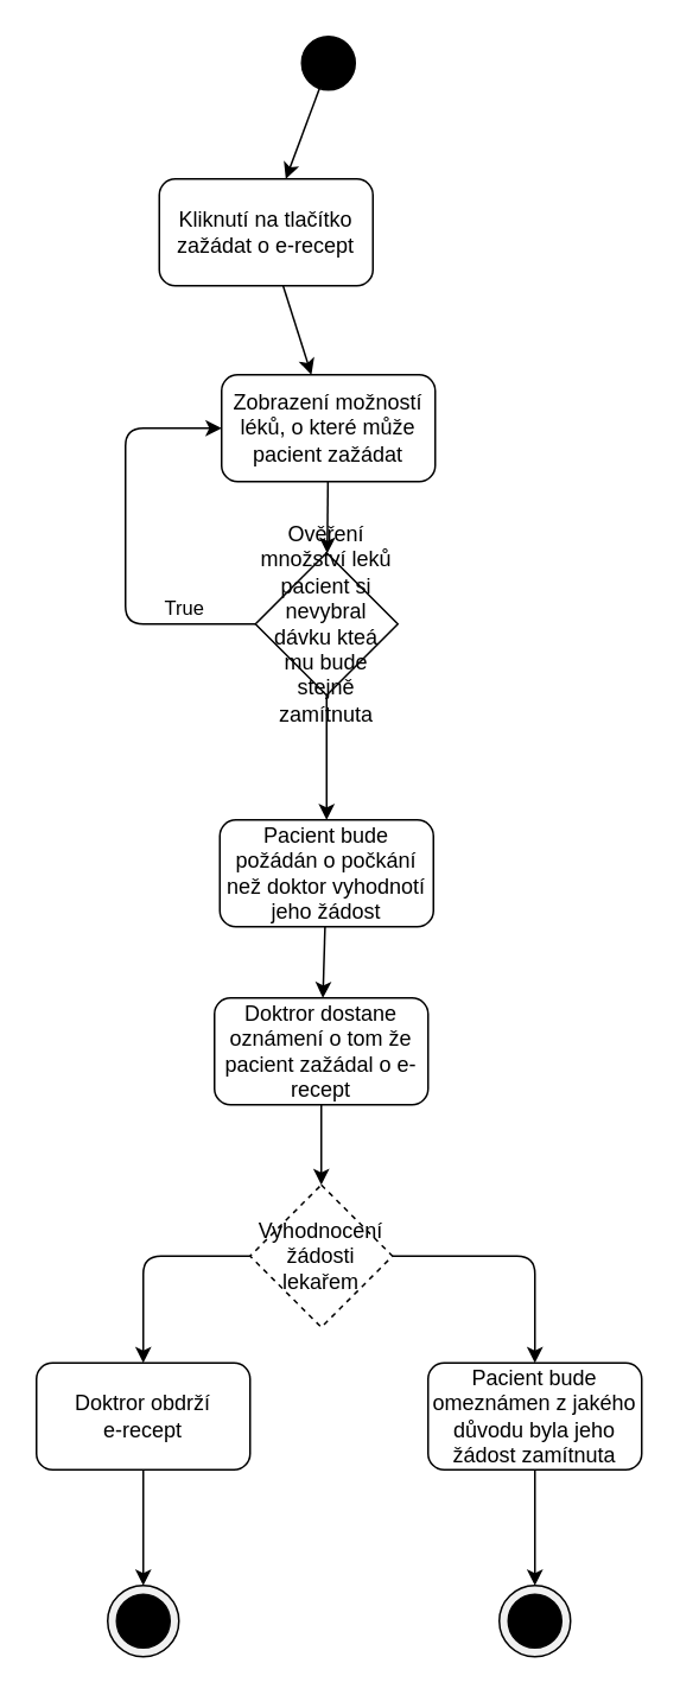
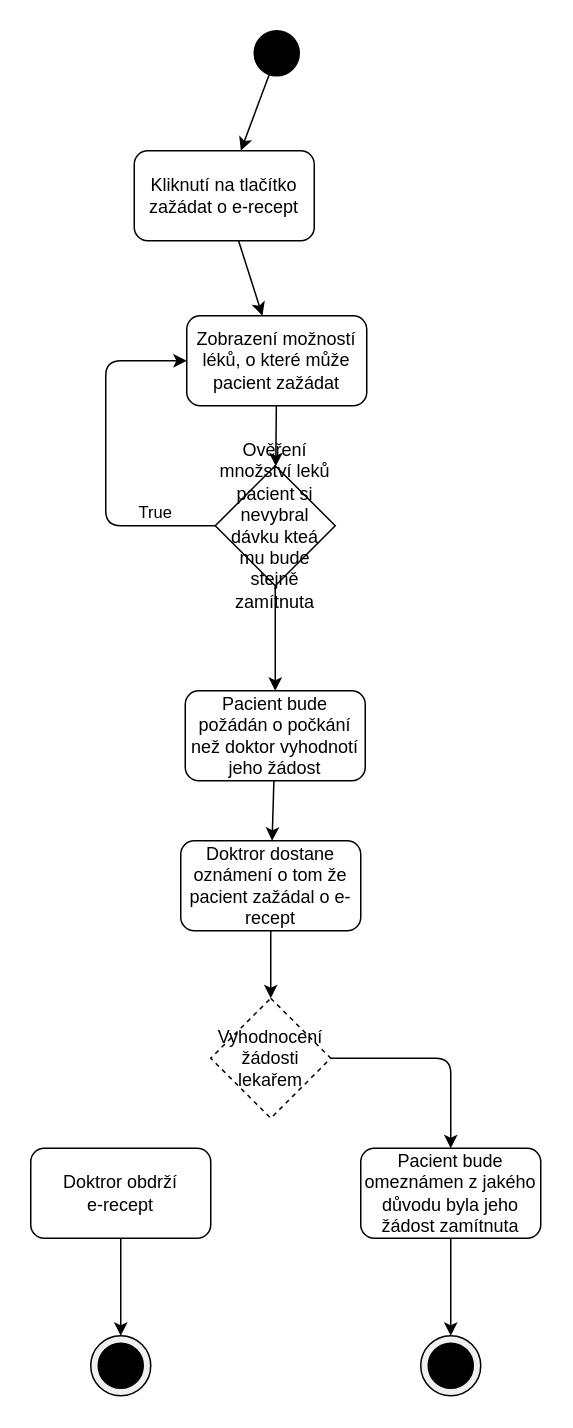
  <mxCell id="0" />
  <mxCell id="1" parent="0" />
  <mxCell id="2" value="" style="edgeStyle=none;html=1;" edge="1" parent="1" source="3" target="5"><mxGeometry relative="1" as="geometry" /></mxCell>
  <mxCell id="3" value="" style="ellipse;whiteSpace=wrap;html=1;aspect=fixed;fillColor=#000000;strokeColor=#000000;" vertex="1" parent="1"><mxGeometry x="169" y="20" width="30" height="30" as="geometry" /></mxCell>
  <mxCell id="4" value="" style="edgeStyle=none;html=1;" edge="1" parent="1" source="5" target="11"><mxGeometry relative="1" as="geometry" /></mxCell>
  <mxCell id="5" value="Kliknutí na tlačítko zažádat o e-recept" style="rounded=1;whiteSpace=wrap;html=1;" vertex="1" parent="1"><mxGeometry x="89" y="100" width="120" height="60" as="geometry" /></mxCell>
  <mxCell id="6" style="edgeStyle=none;html=1;exitX=0;exitY=0.5;exitDx=0;exitDy=0;entryX=0;entryY=0.5;entryDx=0;entryDy=0;" edge="1" parent="1" source="9" target="11"><mxGeometry relative="1" as="geometry"><Array as="points"><mxPoint x="70" y="350" /><mxPoint x="70" y="240" /></Array></mxGeometry></mxCell>
  <mxCell id="7" value="True" style="edgeLabel;html=1;align=center;verticalAlign=middle;resizable=0;points=[];" vertex="1" connectable="0" parent="6"><mxGeometry x="-0.591" y="1" relative="1" as="geometry"><mxPoint x="7" y="-11" as="offset" /></mxGeometry></mxCell>
  <mxCell id="8" value="" style="edgeStyle=none;html=1;" edge="1" parent="1" source="9" target="22"><mxGeometry relative="1" as="geometry" /></mxCell>
  <mxCell id="9" value="Ověření množství leků pacient si nevybral dávku kteá mu bude stejně zamítnuta" style="rhombus;whiteSpace=wrap;html=1;" vertex="1" parent="1"><mxGeometry x="143" y="310" width="80" height="80" as="geometry" /></mxCell>
  <mxCell id="10" value="" style="edgeStyle=none;html=1;" edge="1" parent="1" source="11" target="9"><mxGeometry relative="1" as="geometry" /></mxCell>
  <mxCell id="11" value="Zobrazení možností léků, o které může pacient zažádat" style="rounded=1;whiteSpace=wrap;html=1;" vertex="1" parent="1"><mxGeometry x="124" y="210" width="120" height="60" as="geometry" /></mxCell>
  <mxCell id="12" value="" style="edgeStyle=none;html=1;" edge="1" parent="1" source="13" target="16"><mxGeometry relative="1" as="geometry" /></mxCell>
  <mxCell id="13" value="Doktror dostane oznámení o tom že pacient zažádal o e-recept" style="rounded=1;whiteSpace=wrap;html=1;" vertex="1" parent="1"><mxGeometry x="120" y="560" width="120" height="60" as="geometry" /></mxCell>
  <mxCell id="14" style="edgeStyle=none;html=1;exitX=1;exitY=0.5;exitDx=0;exitDy=0;entryX=0.5;entryY=0;entryDx=0;entryDy=0;" edge="1" parent="1" source="16" target="18"><mxGeometry relative="1" as="geometry"><Array as="points"><mxPoint x="300" y="705" /></Array></mxGeometry></mxCell>
- <mxCell id="15" style="edgeStyle=none;html=1;exitX=0;exitY=0.5;exitDx=0;exitDy=0;entryX=0.5;entryY=0;entryDx=0;entryDy=0;" edge="1" parent="1" source="16" target="20"><mxGeometry relative="1" as="geometry"><Array as="points"><mxPoint x="80" y="705" /></Array></mxGeometry></mxCell>
  <mxCell id="16" value="Vyhodnocení žádosti lekařem" style="rhombus;whiteSpace=wrap;html=1;dashed=1;" vertex="1" parent="1"><mxGeometry x="140" y="665" width="80" height="80" as="geometry" /></mxCell>
  <mxCell id="17" style="edgeStyle=none;html=1;exitX=0.5;exitY=1;exitDx=0;exitDy=0;entryX=0.5;entryY=0;entryDx=0;entryDy=0;" edge="1" parent="1" source="18" target="25"><mxGeometry relative="1" as="geometry" /></mxCell>
  <mxCell id="18" value="Pacient bude omeznámen z jakého důvodu byla jeho žádost zamítnuta" style="rounded=1;whiteSpace=wrap;html=1;" vertex="1" parent="1"><mxGeometry x="240" y="765" width="120" height="60" as="geometry" /></mxCell>
  <mxCell id="19" style="edgeStyle=none;html=1;exitX=0.5;exitY=1;exitDx=0;exitDy=0;entryX=0.5;entryY=0;entryDx=0;entryDy=0;" edge="1" parent="1" source="20" target="23"><mxGeometry relative="1" as="geometry" /></mxCell>
  <mxCell id="20" value="Doktror obdrží &lt;br&gt;e-recept" style="rounded=1;whiteSpace=wrap;html=1;" vertex="1" parent="1"><mxGeometry x="20" y="765" width="120" height="60" as="geometry" /></mxCell>
  <mxCell id="21" value="" style="edgeStyle=none;html=1;" edge="1" parent="1" source="22" target="13"><mxGeometry relative="1" as="geometry" /></mxCell>
  <mxCell id="22" value="Pacient bude požádán o počkání než doktor vyhodnotí jeho žádost" style="rounded=1;whiteSpace=wrap;html=1;" vertex="1" parent="1"><mxGeometry x="123" y="460" width="120" height="60" as="geometry" /></mxCell>
  <mxCell id="23" value="" style="ellipse;whiteSpace=wrap;html=1;aspect=fixed;strokeColor=#000000;fillColor=#F0F0F0;" vertex="1" parent="1"><mxGeometry x="60" y="890" width="40" height="40" as="geometry" /></mxCell>
  <mxCell id="24" value="" style="ellipse;whiteSpace=wrap;html=1;aspect=fixed;strokeColor=#000000;fillColor=#000000;" vertex="1" parent="1"><mxGeometry x="65" y="895" width="30" height="30" as="geometry" /></mxCell>
  <mxCell id="25" value="" style="ellipse;whiteSpace=wrap;html=1;aspect=fixed;strokeColor=#000000;fillColor=#F0F0F0;" vertex="1" parent="1"><mxGeometry x="280" y="890" width="40" height="40" as="geometry" /></mxCell>
  <mxCell id="26" value="" style="ellipse;whiteSpace=wrap;html=1;aspect=fixed;strokeColor=#000000;fillColor=#000000;" vertex="1" parent="1"><mxGeometry x="285" y="895" width="30" height="30" as="geometry" /></mxCell>
